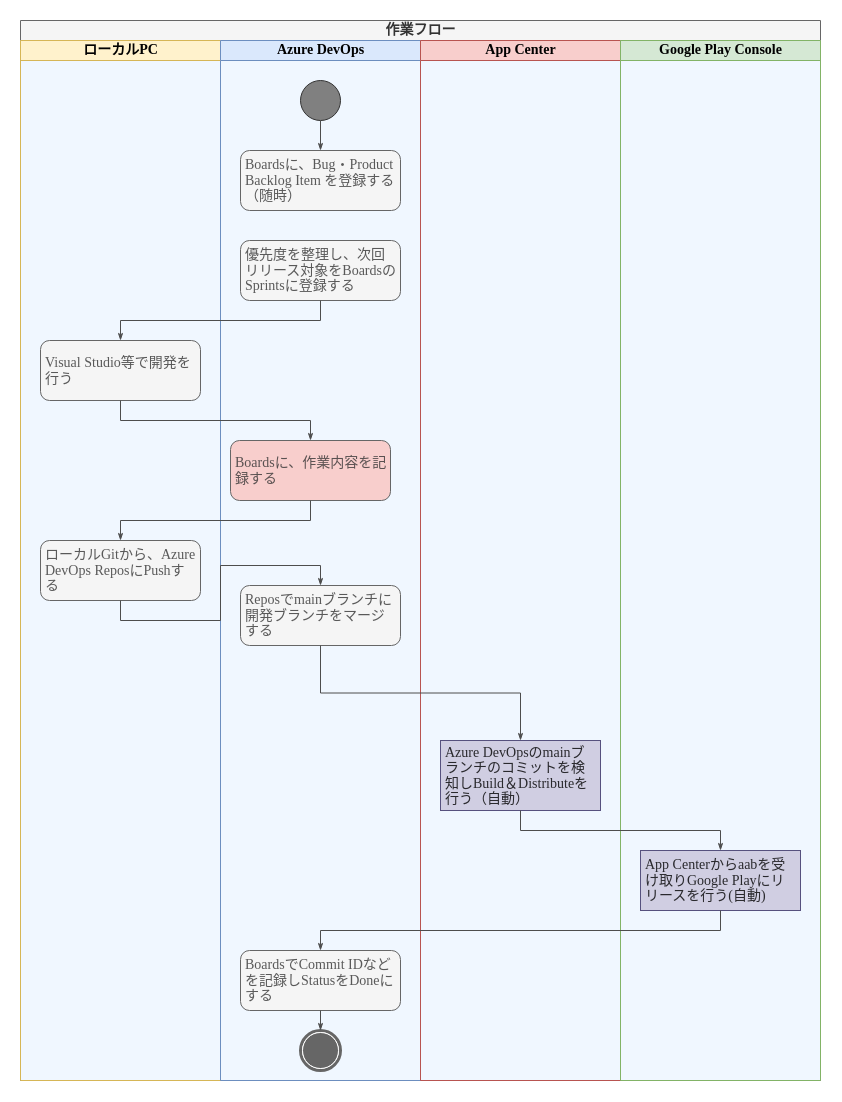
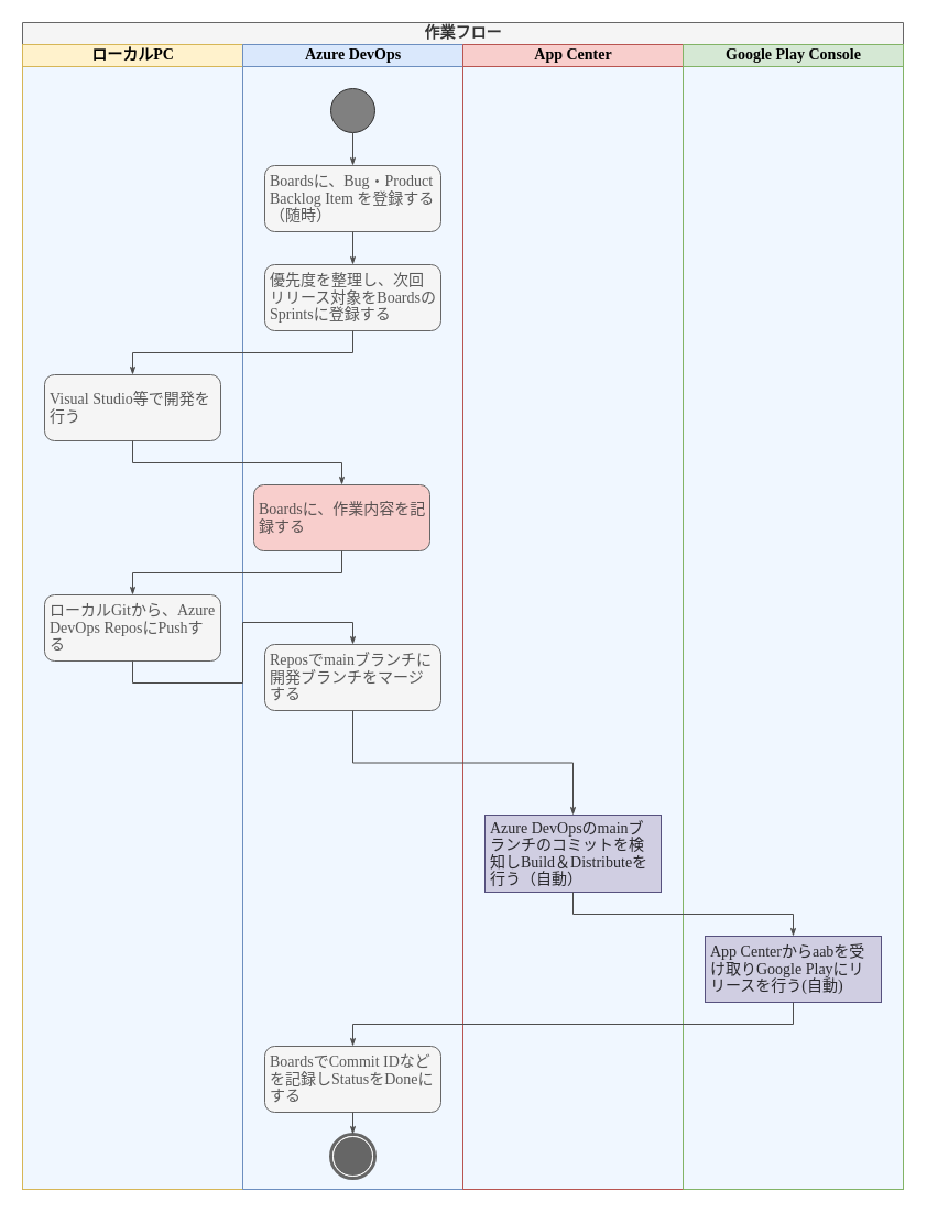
  <mxCell id="0" />
  <mxCell id="1" parent="0" />
  <mxCell id="2" value="" style="verticalLabelPosition=bottom;verticalAlign=top;html=1;shape=mxgraph.basic.rect;fillColor2=none;strokeWidth=1;size=20;indent=5;fontFamily=Myrica M;fontSize=14;align=left;strokeColor=none;fillColor=#F0F7FF;" vertex="1" parent="1"><mxGeometry x="20" y="20" width="800" height="1060" as="geometry" /></mxCell>
  <mxCell id="3" value="作業フロー" style="swimlane;html=1;childLayout=stackLayout;startSize=20;rounded=0;shadow=0;comic=0;labelBackgroundColor=none;strokeWidth=1;fontFamily=Myrica M;fontSize=14;align=center;fillColor=#f5f5f5;strokeColor=#666666;fontColor=#333333;" parent="1" vertex="1"><mxGeometry x="20" y="20" width="800" height="1060" as="geometry" /></mxCell>
  <mxCell id="4" value="ローカルPC" style="swimlane;html=1;startSize=20;fontFamily=Myrica M;fontSize=14;fillColor=#fff2cc;strokeColor=#d6b656;" parent="3" vertex="1"><mxGeometry y="20" width="200" height="1040" as="geometry"><mxRectangle y="20" width="30" height="970" as="alternateBounds" /></mxGeometry></mxCell>
  <mxCell id="5" value="&lt;p style=&quot;line-height: 110%&quot;&gt;Visual Studio等で開発を行う&lt;/p&gt;" style="rounded=1;whiteSpace=wrap;html=1;fontFamily=Myrica M;fontSize=14;spacing=5;textOpacity=80;spacingTop=0;align=left;fillColor=#f5f5f5;strokeColor=#666666;fontColor=#333333;" vertex="1" parent="4"><mxGeometry x="20" y="300" width="160" height="60" as="geometry" /></mxCell>
  <mxCell id="6" value="&lt;p style=&quot;line-height: 110%&quot;&gt;ローカルGitから、Azure DevOps ReposにPushする&lt;br&gt;&lt;/p&gt;" style="rounded=1;whiteSpace=wrap;html=1;fontFamily=Myrica M;fontSize=14;spacing=5;textOpacity=80;spacingTop=0;align=left;fillColor=#f5f5f5;strokeColor=#666666;fontColor=#333333;" vertex="1" parent="4"><mxGeometry x="20" y="500" width="160" height="60" as="geometry" /></mxCell>
  <mxCell id="7" value="Azure DevOps" style="swimlane;html=1;startSize=20;fontFamily=Myrica M;fontSize=14;fillColor=#dae8fc;strokeColor=#6c8ebf;" parent="3" vertex="1"><mxGeometry x="200" y="20" width="200" height="1040" as="geometry" /></mxCell>
  <mxCell id="8" value="" style="ellipse;whiteSpace=wrap;html=1;rounded=0;shadow=0;comic=0;labelBackgroundColor=none;strokeWidth=1;fontFamily=Myrica M;fontSize=14;align=center;strokeColor=#333333;fillColor=#808080;" parent="7" vertex="1"><mxGeometry x="80" y="40" width="40" height="40" as="geometry" /></mxCell>
  <mxCell id="9" value="&lt;p style=&quot;line-height: 110%&quot;&gt;Boardsに、Bug・Product Backlog Item を登録する（随時）&lt;/p&gt;" style="rounded=1;whiteSpace=wrap;html=1;fontFamily=Myrica M;fontSize=14;spacing=5;textOpacity=80;spacingTop=0;align=left;fillColor=#f5f5f5;strokeColor=#666666;fontColor=#333333;" vertex="1" parent="7"><mxGeometry x="20" y="110" width="160" height="60" as="geometry" /></mxCell>
  <mxCell id="10" style="edgeStyle=orthogonalEdgeStyle;rounded=0;html=1;labelBackgroundColor=none;startArrow=none;startFill=0;startSize=5;endArrow=classicThin;endFill=1;endSize=5;jettySize=auto;orthogonalLoop=1;strokeWidth=1;fontFamily=Myrica M;fontSize=14;strokeColor=#4D4D4D;" parent="7" source="8" target="9" edge="1"><mxGeometry relative="1" as="geometry"><mxPoint x="300" y="110" as="targetPoint" /></mxGeometry></mxCell>
  <mxCell id="11" value="&lt;p style=&quot;line-height: 110%&quot;&gt;優先度を整理し、次回リリース対象をBoardsのSprintsに登録する&lt;/p&gt;" style="rounded=1;whiteSpace=wrap;html=1;fontFamily=Myrica M;fontSize=14;spacing=5;textOpacity=80;spacingTop=0;align=left;fillColor=#f5f5f5;strokeColor=#666666;fontColor=#333333;" vertex="1" parent="7"><mxGeometry x="20" y="200" width="160" height="60" as="geometry" /></mxCell>
+ <mxCell id="12" style="edgeStyle=orthogonalEdgeStyle;rounded=0;html=1;labelBackgroundColor=none;startArrow=none;startFill=0;startSize=5;endArrow=classicThin;endFill=1;endSize=5;jettySize=auto;orthogonalLoop=1;strokeWidth=1;fontFamily=Myrica M;fontSize=14;exitX=0.5;exitY=1;exitDx=0;exitDy=0;strokeColor=#4D4D4D;" edge="1" parent="7" target="11" source="9"><mxGeometry relative="1" as="geometry"><mxPoint x="100" y="180" as="sourcePoint" /><mxPoint x="60" y="170" as="targetPoint" /></mxGeometry></mxCell>
  <mxCell id="13" value="&lt;p style=&quot;line-height: 110%&quot;&gt;Boardsに、作業内容を記録する&lt;br&gt;&lt;/p&gt;" style="rounded=1;whiteSpace=wrap;html=1;fontFamily=Myrica M;fontSize=14;spacing=5;textOpacity=80;spacingTop=0;align=left;fillColor=#f8cecc;strokeColor=#666666;fontColor=#333333;" vertex="1" parent="7"><mxGeometry x="10" y="400" width="160" height="60" as="geometry" /></mxCell>
  <mxCell id="14" value="&lt;p style=&quot;line-height: 110%&quot;&gt;Reposでmainブランチに開発ブランチをマージする&lt;br&gt;&lt;/p&gt;" style="rounded=1;whiteSpace=wrap;html=1;fontFamily=Myrica M;fontSize=14;spacing=5;textOpacity=80;spacingTop=0;align=left;fillColor=#f5f5f5;strokeColor=#666666;fontColor=#333333;" vertex="1" parent="7"><mxGeometry x="20" y="545" width="160" height="60" as="geometry" /></mxCell>
  <mxCell id="15" value="" style="shape=mxgraph.bpmn.shape;html=1;verticalLabelPosition=bottom;labelBackgroundColor=#ffffff;verticalAlign=top;perimeter=ellipsePerimeter;outline=end;symbol=terminate;rounded=0;shadow=0;comic=0;strokeWidth=1;fontFamily=Myrica M;fontSize=14;align=center;strokeColor=#666666;" vertex="1" parent="7"><mxGeometry x="80" y="990" width="40" height="40" as="geometry" /></mxCell>
  <mxCell id="16" value="&lt;p style=&quot;line-height: 110%&quot;&gt;BoardsでCommit IDなどを記録しStatusをDoneにする&lt;/p&gt;" style="rounded=1;whiteSpace=wrap;html=1;fontFamily=Myrica M;fontSize=14;spacing=5;textOpacity=80;spacingTop=0;align=left;fillColor=#f5f5f5;strokeColor=#666666;fontColor=#333333;" vertex="1" parent="7"><mxGeometry x="20" y="910" width="160" height="60" as="geometry" /></mxCell>
  <mxCell id="17" style="edgeStyle=none;rounded=0;html=1;labelBackgroundColor=none;startArrow=none;startFill=0;startSize=5;endArrow=classicThin;endFill=1;endSize=5;jettySize=auto;orthogonalLoop=1;strokeWidth=1;fontFamily=Myrica M;fontSize=14;exitX=0.5;exitY=1;exitDx=0;exitDy=0;strokeColor=#4D4D4D;" edge="1" parent="7" target="15" source="16"><mxGeometry relative="1" as="geometry"><mxPoint x="100" y="910" as="sourcePoint" /></mxGeometry></mxCell>
  <mxCell id="18" value="App Center" style="swimlane;html=1;startSize=20;fontFamily=Myrica M;fontSize=14;fillColor=#f8cecc;strokeColor=#b85450;" parent="3" vertex="1"><mxGeometry x="400" y="20" width="200" height="1040" as="geometry" /></mxCell>
  <mxCell id="19" value="&lt;p style=&quot;line-height: 110%&quot;&gt;Azure DevOpsのmainブランチのコミットを検知しBuild＆Distributeを行う（自動）&lt;br&gt;&lt;/p&gt;" style="rounded=1;whiteSpace=wrap;html=1;fontFamily=Myrica M;fontSize=14;spacing=5;textOpacity=80;spacingTop=0;align=left;arcSize=0;fillColor=#d0cee2;strokeColor=#56517e;" vertex="1" parent="18"><mxGeometry x="20" y="700" width="160" height="70" as="geometry" /></mxCell>
  <mxCell id="20" style="edgeStyle=orthogonalEdgeStyle;rounded=0;html=1;labelBackgroundColor=none;startArrow=none;startFill=0;startSize=5;endArrow=classicThin;endFill=1;endSize=5;jettySize=auto;orthogonalLoop=1;strokeWidth=1;fontFamily=Myrica M;fontSize=14;exitX=0.5;exitY=1;exitDx=0;exitDy=0;strokeColor=#4D4D4D;" edge="1" parent="3" target="5" source="11"><mxGeometry relative="1" as="geometry"><mxPoint x="100" y="330" as="sourcePoint" /><mxPoint x="-180" y="280" as="targetPoint" /></mxGeometry></mxCell>
  <mxCell id="21" style="edgeStyle=orthogonalEdgeStyle;rounded=0;html=1;labelBackgroundColor=none;startArrow=none;startFill=0;startSize=5;endArrow=classicThin;endFill=1;endSize=5;jettySize=auto;orthogonalLoop=1;strokeWidth=1;fontFamily=Myrica M;fontSize=14;exitX=0.5;exitY=1;exitDx=0;exitDy=0;entryX=0.5;entryY=0;entryDx=0;entryDy=0;strokeColor=#4D4D4D;" edge="1" parent="3" source="5" target="13"><mxGeometry relative="1" as="geometry"><mxPoint x="310" y="310.0" as="sourcePoint" /><mxPoint x="110.034" y="350.0" as="targetPoint" /></mxGeometry></mxCell>
  <mxCell id="22" style="edgeStyle=orthogonalEdgeStyle;rounded=0;html=1;labelBackgroundColor=none;startArrow=none;startFill=0;startSize=5;endArrow=classicThin;endFill=1;endSize=5;jettySize=auto;orthogonalLoop=1;strokeWidth=1;fontFamily=Myrica M;fontSize=14;exitX=0.5;exitY=1;exitDx=0;exitDy=0;entryX=0.5;entryY=0;entryDx=0;entryDy=0;strokeColor=#4D4D4D;" edge="1" parent="3" source="13" target="6"><mxGeometry relative="1" as="geometry"><mxPoint x="110" y="410" as="sourcePoint" /><mxPoint x="300" y="450" as="targetPoint" /></mxGeometry></mxCell>
  <mxCell id="23" style="edgeStyle=orthogonalEdgeStyle;rounded=0;html=1;labelBackgroundColor=none;startArrow=none;startFill=0;startSize=5;endArrow=classicThin;endFill=1;endSize=5;jettySize=auto;orthogonalLoop=1;strokeWidth=1;fontFamily=Myrica M;fontSize=14;exitX=0.5;exitY=1;exitDx=0;exitDy=0;entryX=0.5;entryY=0;entryDx=0;entryDy=0;strokeColor=#4D4D4D;" edge="1" parent="3" source="6" target="14"><mxGeometry relative="1" as="geometry"><mxPoint x="300" y="510" as="sourcePoint" /><mxPoint x="110" y="550" as="targetPoint" /></mxGeometry></mxCell>
  <mxCell id="24" style="edgeStyle=orthogonalEdgeStyle;rounded=0;html=1;labelBackgroundColor=none;startArrow=none;startFill=0;startSize=5;endArrow=classicThin;endFill=1;endSize=5;jettySize=auto;orthogonalLoop=1;strokeWidth=1;fontFamily=Myrica M;fontSize=14;exitX=0.5;exitY=1;exitDx=0;exitDy=0;entryX=0.5;entryY=0;entryDx=0;entryDy=0;strokeColor=#4D4D4D;" edge="1" parent="3" source="14" target="19"><mxGeometry relative="1" as="geometry"><mxPoint x="110" y="610" as="sourcePoint" /><mxPoint x="310" y="650" as="targetPoint" /></mxGeometry></mxCell>
  <mxCell id="25" value="Google Play Console" style="swimlane;html=1;startSize=20;fontFamily=Myrica M;fontSize=14;fillColor=#d5e8d4;strokeColor=#82b366;" vertex="1" parent="3"><mxGeometry x="600" y="20" width="200" height="1040" as="geometry" /></mxCell>
  <mxCell id="26" value="&lt;p style=&quot;line-height: 110%&quot;&gt;App Centerからaabを受け取りGoogle Playにリリースを行う(自動)&lt;br&gt;&lt;/p&gt;" style="rounded=1;whiteSpace=wrap;html=1;fontFamily=Myrica M;fontSize=14;spacing=5;textOpacity=80;spacingTop=0;align=left;arcSize=0;fillColor=#d0cee2;strokeColor=#56517e;" vertex="1" parent="25"><mxGeometry x="20" y="810" width="160" height="60" as="geometry" /></mxCell>
  <mxCell id="27" style="edgeStyle=orthogonalEdgeStyle;rounded=0;html=1;labelBackgroundColor=none;startArrow=none;startFill=0;startSize=5;endArrow=classicThin;endFill=1;endSize=5;jettySize=auto;orthogonalLoop=1;strokeWidth=1;fontFamily=Myrica M;fontSize=14;exitX=0.5;exitY=1;exitDx=0;exitDy=0;entryX=0.5;entryY=0;entryDx=0;entryDy=0;strokeColor=#4D4D4D;" edge="1" parent="3" source="19" target="26"><mxGeometry relative="1" as="geometry"><mxPoint x="310" y="690" as="sourcePoint" /><mxPoint x="510" y="730" as="targetPoint" /></mxGeometry></mxCell>
  <mxCell id="28" style="edgeStyle=orthogonalEdgeStyle;rounded=0;html=1;labelBackgroundColor=none;startArrow=none;startFill=0;startSize=5;endArrow=classicThin;endFill=1;endSize=5;jettySize=auto;orthogonalLoop=1;strokeWidth=1;fontFamily=Myrica M;fontSize=14;exitX=0.5;exitY=1;exitDx=0;exitDy=0;entryX=0.5;entryY=0;entryDx=0;entryDy=0;strokeColor=#4D4D4D;" edge="1" parent="3" source="26" target="16"><mxGeometry relative="1" as="geometry"><mxPoint x="510" y="800" as="sourcePoint" /><mxPoint x="710.0" y="840" as="targetPoint" /></mxGeometry></mxCell>
